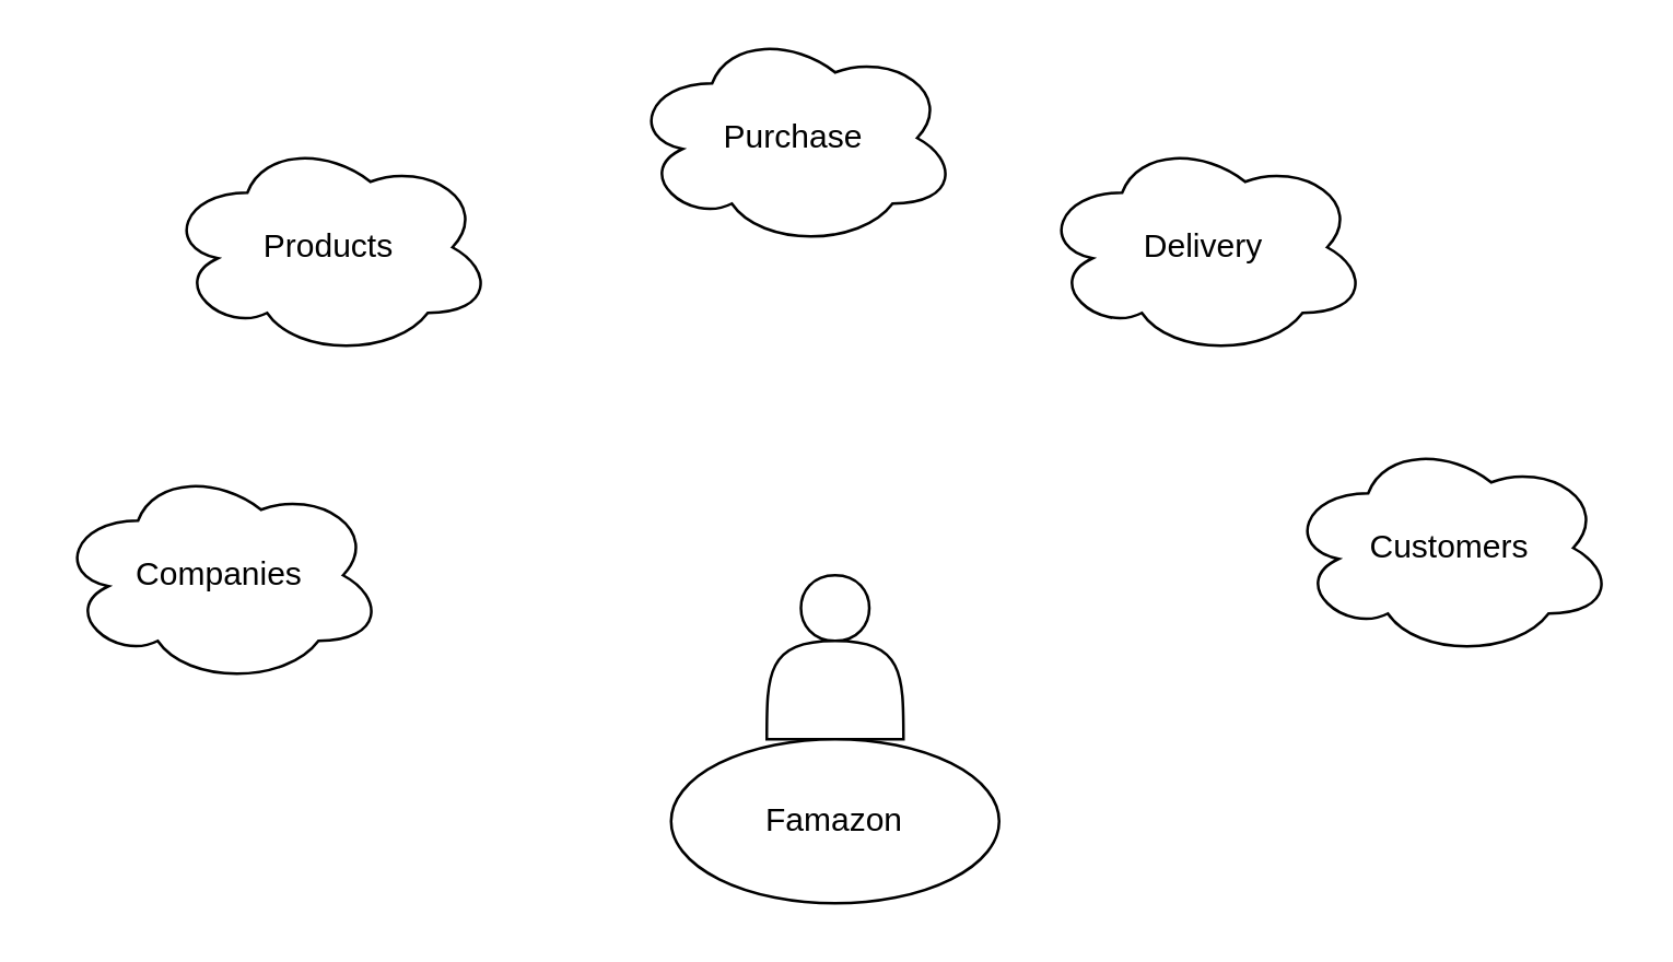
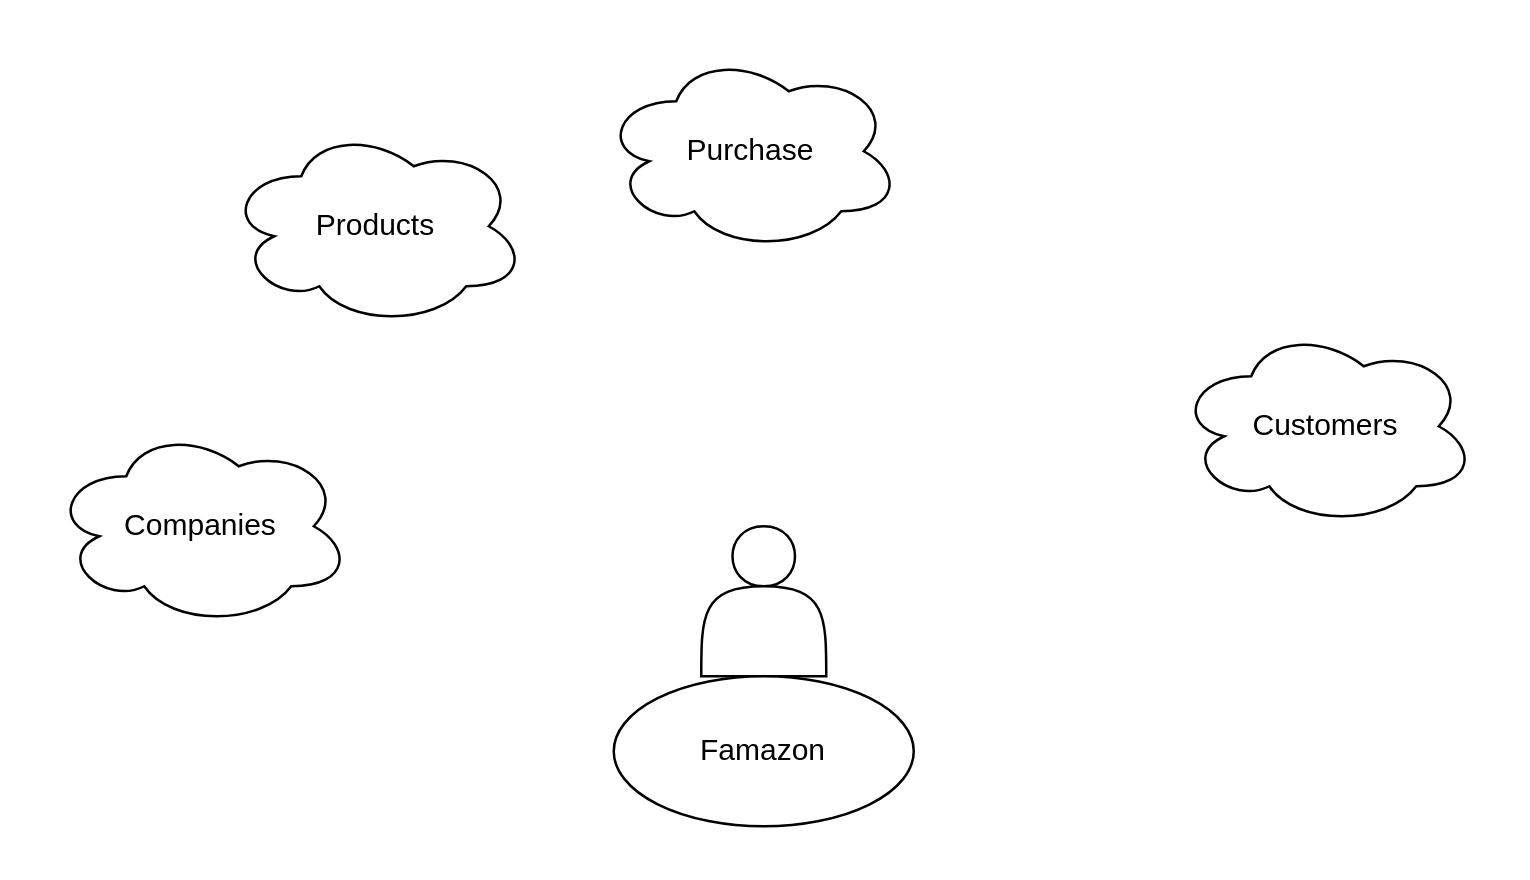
  <mxCell id="0" />
  <mxCell id="1" parent="0" />
  <mxCell id="2" value="Companies" style="ellipse;shape=cloud;whiteSpace=wrap;html=1;" vertex="1" parent="1"><mxGeometry x="20" y="170" width="120" height="80" as="geometry" /></mxCell>
- <mxCell id="3" value="Products" style="ellipse;shape=cloud;whiteSpace=wrap;html=1;" vertex="1" parent="1"><mxGeometry x="60" y="50" width="120" height="80" as="geometry" /></mxCell>
- <mxCell id="4" value="Delivery" style="ellipse;shape=cloud;whiteSpace=wrap;html=1;" vertex="1" parent="1"><mxGeometry x="380" y="50" width="120" height="80" as="geometry" /></mxCell>
- <mxCell id="5" value="Customers" style="ellipse;shape=cloud;whiteSpace=wrap;html=1;" vertex="1" parent="1"><mxGeometry x="470" y="160" width="120" height="80" as="geometry" /></mxCell>
+ <mxCell id="3" value="Products" style="ellipse;shape=cloud;whiteSpace=wrap;html=1;" vertex="1" parent="1"><mxGeometry x="90" y="50" width="120" height="80" as="geometry" /></mxCell>
+ <mxCell id="5" value="Customers" style="ellipse;shape=cloud;whiteSpace=wrap;html=1;" vertex="1" parent="1"><mxGeometry x="470" y="130" width="120" height="80" as="geometry" /></mxCell>
  <mxCell id="6" value="" style="edgeStyle=none;html=1;" edge="1" parent="1" source="7" target="8"><mxGeometry relative="1" as="geometry" /></mxCell>
  <mxCell id="7" value="" style="shape=actor;whiteSpace=wrap;html=1;" vertex="1" parent="1"><mxGeometry x="280" y="210" width="50" height="60" as="geometry" /></mxCell>
  <mxCell id="8" value="Famazon" style="ellipse;whiteSpace=wrap;html=1;" vertex="1" parent="1"><mxGeometry x="245" y="270" width="120" height="60" as="geometry" /></mxCell>
- <mxCell id="9" value="Purchase" style="ellipse;shape=cloud;whiteSpace=wrap;html=1;" vertex="1" parent="1"><mxGeometry x="230" y="10" width="120" height="80" as="geometry" /></mxCell>
+ <mxCell id="9" value="Purchase" style="ellipse;shape=cloud;whiteSpace=wrap;html=1;" vertex="1" parent="1"><mxGeometry x="240" y="20" width="120" height="80" as="geometry" /></mxCell>
